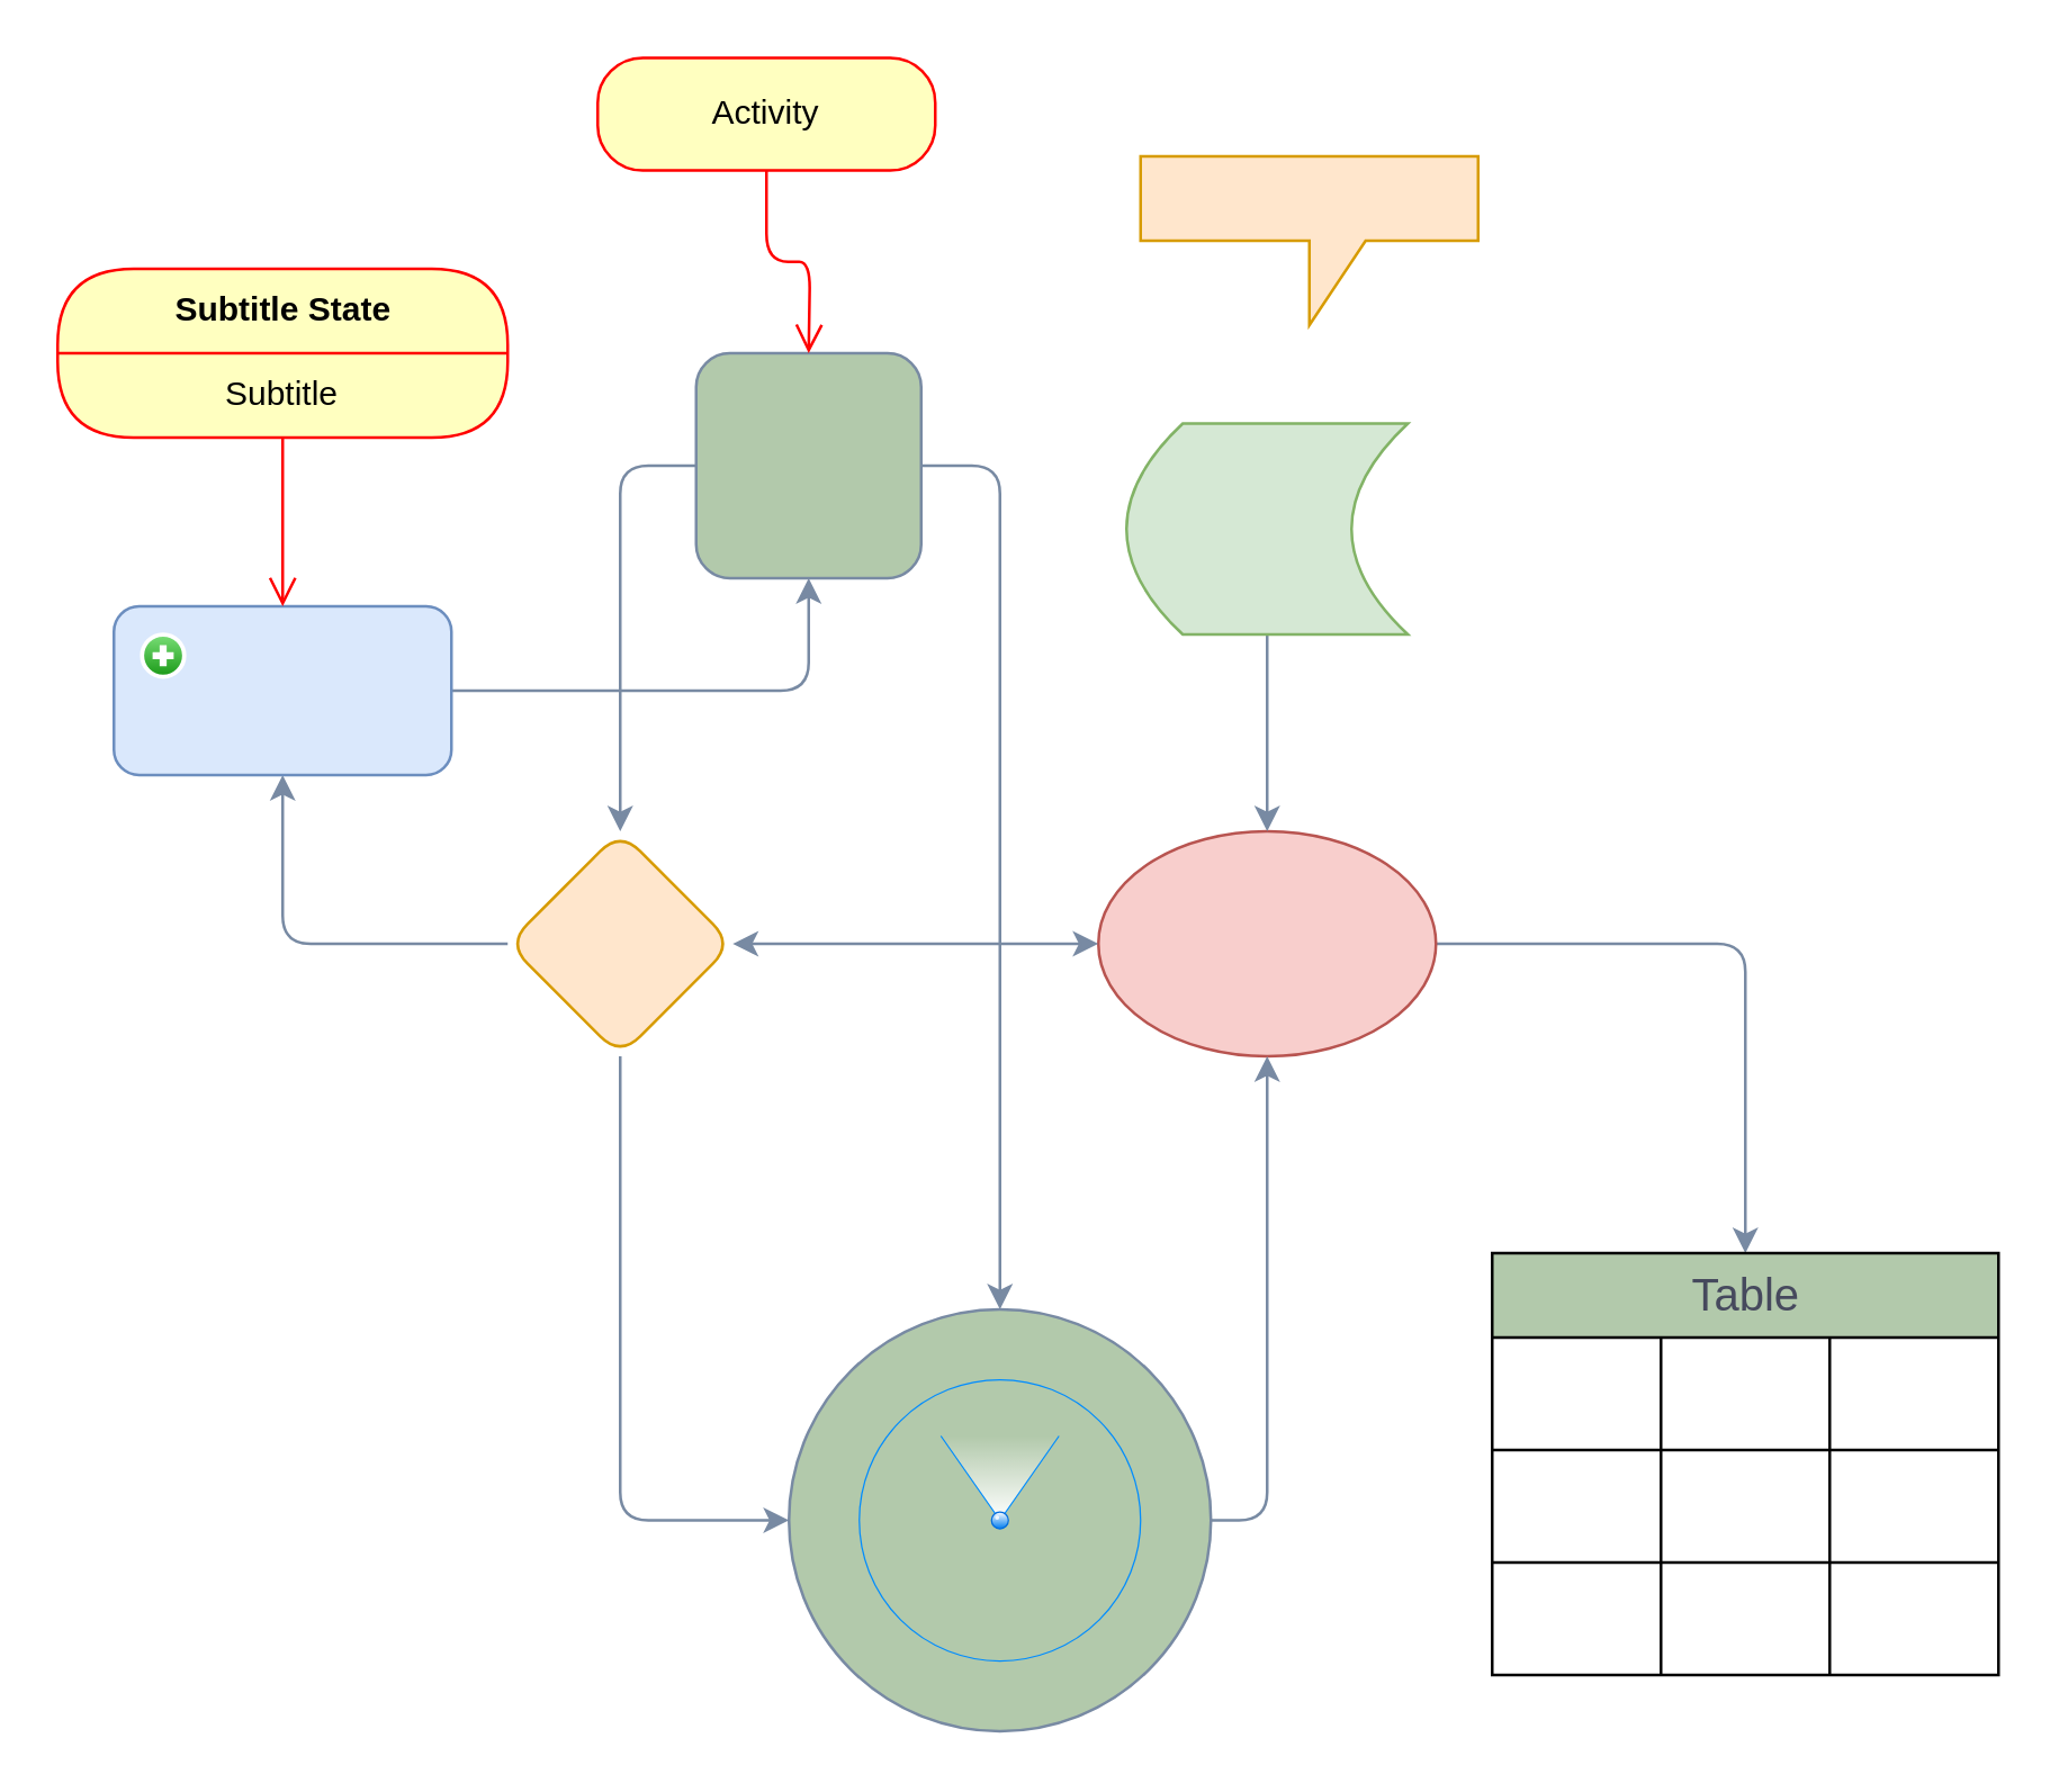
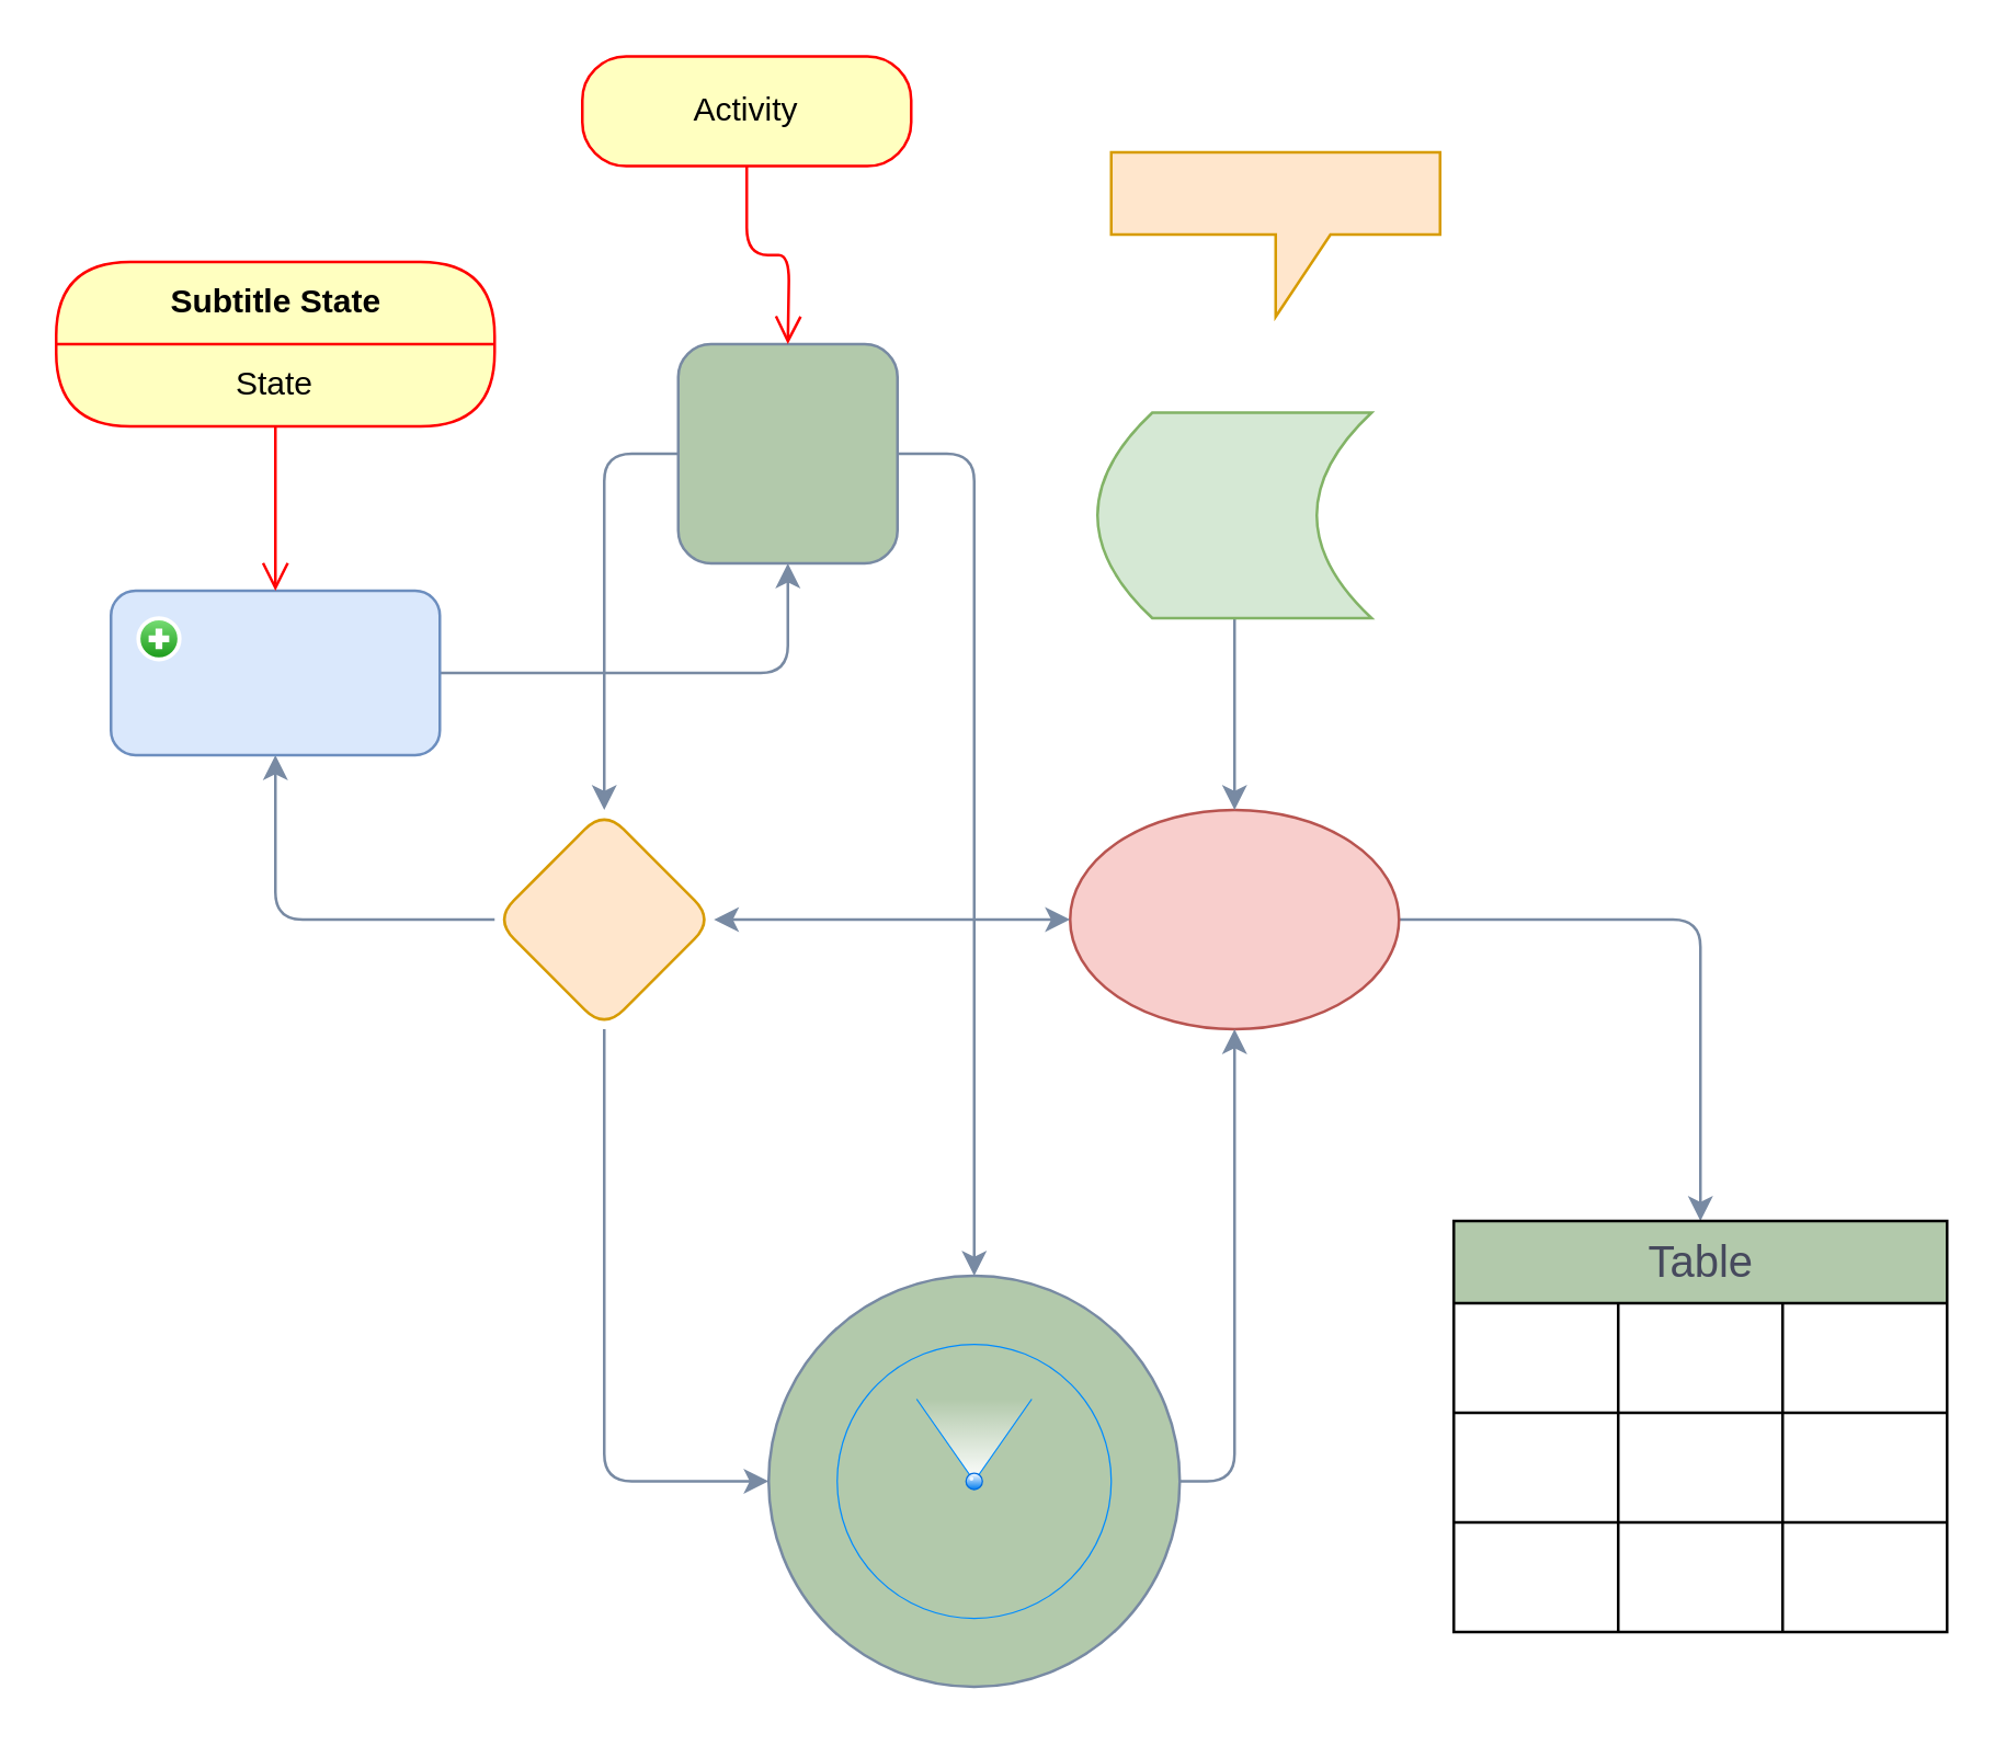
  <mxCell id="0" />
  <mxCell id="1" parent="0" />
  <mxCell id="2" value="" style="endArrow=classic;html=1;rounded=1;strokeColor=#788AA3;fontColor=#46495D;fillColor=#B2C9AB;exitX=1;exitY=0.5;exitDx=0;exitDy=0;entryX=0.5;entryY=0;entryDx=0;entryDy=0;" parent="1" source="3" target="10" edge="1"><mxGeometry width="50" height="50" relative="1" as="geometry"><mxPoint x="310" y="395" as="sourcePoint" /><mxPoint x="370" y="465" as="targetPoint" /><Array as="points"><mxPoint x="355" y="165" /></Array></mxGeometry></mxCell>
  <mxCell id="3" value="" style="whiteSpace=wrap;html=1;aspect=fixed;labelBackgroundColor=none;fillColor=#B2C9AB;strokeColor=#788AA3;fontColor=#46495D;rounded=1;" parent="1" vertex="1"><mxGeometry x="247" y="125" width="80" height="80" as="geometry" /></mxCell>
  <mxCell id="4" style="edgeStyle=orthogonalEdgeStyle;rounded=1;orthogonalLoop=1;jettySize=auto;html=1;entryX=0.5;entryY=0;entryDx=0;entryDy=0;strokeColor=#788AA3;fontFamily=Helvetica;fontSize=12;fontColor=#46495D;fillColor=#B2C9AB;" parent="1" source="5" target="15" edge="1"><mxGeometry relative="1" as="geometry" /></mxCell>
  <mxCell id="5" value="" style="ellipse;whiteSpace=wrap;html=1;labelBackgroundColor=none;fillColor=#f8cecc;strokeColor=#b85450;rounded=1;" parent="1" vertex="1"><mxGeometry x="390" y="295" width="120" height="80" as="geometry" /></mxCell>
  <mxCell id="6" style="edgeStyle=orthogonalEdgeStyle;rounded=1;orthogonalLoop=1;jettySize=auto;html=1;exitX=0;exitY=0.5;exitDx=0;exitDy=0;entryX=0.5;entryY=1;entryDx=0;entryDy=0;strokeColor=#788AA3;fontFamily=Helvetica;fontSize=12;fontColor=#46495D;fillColor=#B2C9AB;" parent="1" source="7" target="13" edge="1"><mxGeometry relative="1" as="geometry" /></mxCell>
  <mxCell id="7" value="" style="rhombus;whiteSpace=wrap;html=1;labelBackgroundColor=none;fillColor=#ffe6cc;strokeColor=#d79b00;rounded=1;" parent="1" vertex="1"><mxGeometry x="180" y="295" width="80" height="80" as="geometry" /></mxCell>
  <mxCell id="8" value="" style="endArrow=classic;startArrow=classic;html=1;rounded=1;exitX=1;exitY=0.5;exitDx=0;exitDy=0;entryX=0;entryY=0.5;entryDx=0;entryDy=0;labelBackgroundColor=none;strokeColor=#788AA3;fontColor=default;" parent="1" source="7" target="5" edge="1"><mxGeometry width="50" height="50" relative="1" as="geometry"><mxPoint x="310" y="395" as="sourcePoint" /><mxPoint x="360" y="345" as="targetPoint" /></mxGeometry></mxCell>
  <mxCell id="9" value="" style="endArrow=classic;html=1;rounded=1;entryX=0.5;entryY=0;entryDx=0;entryDy=0;labelBackgroundColor=none;strokeColor=#788AA3;fontColor=default;exitX=0;exitY=0.5;exitDx=0;exitDy=0;" parent="1" source="3" target="7" edge="1"><mxGeometry width="50" height="50" relative="1" as="geometry"><mxPoint x="270" y="325" as="sourcePoint" /><mxPoint x="260" y="285" as="targetPoint" /><Array as="points"><mxPoint x="220" y="165" /></Array></mxGeometry></mxCell>
  <mxCell id="10" value="" style="ellipse;whiteSpace=wrap;html=1;aspect=fixed;strokeColor=#788AA3;fontColor=#46495D;fillColor=#B2C9AB;" parent="1" vertex="1"><mxGeometry x="280" y="465" width="150" height="150" as="geometry" /></mxCell>
  <mxCell id="11" value="" style="shape=callout;whiteSpace=wrap;html=1;perimeter=calloutPerimeter;strokeColor=#D79B00;fillColor=#ffe6cc;" parent="1" vertex="1"><mxGeometry x="405" y="55" width="120" height="60" as="geometry" /></mxCell>
  <mxCell id="12" style="edgeStyle=orthogonalEdgeStyle;rounded=1;orthogonalLoop=1;jettySize=auto;html=1;exitX=1;exitY=0.5;exitDx=0;exitDy=0;entryX=0.5;entryY=1;entryDx=0;entryDy=0;strokeColor=#788AA3;fontFamily=Helvetica;fontSize=12;fontColor=#46495D;fillColor=#B2C9AB;" parent="1" source="13" target="3" edge="1"><mxGeometry relative="1" as="geometry" /></mxCell>
  <mxCell id="13" value="" style="rounded=1;whiteSpace=wrap;html=1;strokeColor=#6c8ebf;fontFamily=Helvetica;fontSize=12;fillColor=#dae8fc;" parent="1" vertex="1"><mxGeometry x="40" y="215" width="120" height="60" as="geometry" /></mxCell>
  <mxCell id="14" value="" style="endArrow=classic;html=1;rounded=1;strokeColor=#788AA3;fontFamily=Helvetica;fontSize=12;fontColor=#46495D;fillColor=#B2C9AB;exitX=0.5;exitY=1;exitDx=0;exitDy=0;entryX=0;entryY=0.5;entryDx=0;entryDy=0;" parent="1" source="7" target="10" edge="1"><mxGeometry width="50" height="50" relative="1" as="geometry"><mxPoint x="310" y="395" as="sourcePoint" /><mxPoint x="290" y="535" as="targetPoint" /><Array as="points"><mxPoint x="220" y="540" /></Array></mxGeometry></mxCell>
  <mxCell id="15" value="Table" style="shape=table;startSize=30;container=1;collapsible=0;childLayout=tableLayout;strokeColor=default;fontSize=16;fontFamily=Helvetica;fontColor=#46495D;fillColor=#B2C9AB;html=1;" parent="1" vertex="1"><mxGeometry x="530" y="445" width="180" height="150" as="geometry" /></mxCell>
  <mxCell id="16" value="" style="shape=tableRow;horizontal=0;startSize=0;swimlaneHead=0;swimlaneBody=0;strokeColor=inherit;top=0;left=0;bottom=0;right=0;collapsible=0;dropTarget=0;fillColor=none;points=[[0,0.5],[1,0.5]];portConstraint=eastwest;fontSize=16;fontFamily=Helvetica;fontColor=#46495D;html=1;" parent="15" vertex="1"><mxGeometry y="30" width="180" height="40" as="geometry" /></mxCell>
  <mxCell id="17" value="" style="shape=partialRectangle;html=1;whiteSpace=wrap;connectable=0;strokeColor=inherit;overflow=hidden;fillColor=none;top=0;left=0;bottom=0;right=0;pointerEvents=1;fontSize=16;fontFamily=Helvetica;fontColor=#46495D;" parent="16" vertex="1"><mxGeometry width="60" height="40" as="geometry"><mxRectangle width="60" height="40" as="alternateBounds" /></mxGeometry></mxCell>
  <mxCell id="18" value="" style="shape=partialRectangle;html=1;whiteSpace=wrap;connectable=0;strokeColor=inherit;overflow=hidden;fillColor=none;top=0;left=0;bottom=0;right=0;pointerEvents=1;fontSize=16;fontFamily=Helvetica;fontColor=#46495D;" parent="16" vertex="1"><mxGeometry x="60" width="60" height="40" as="geometry"><mxRectangle width="60" height="40" as="alternateBounds" /></mxGeometry></mxCell>
  <mxCell id="19" value="" style="shape=partialRectangle;html=1;whiteSpace=wrap;connectable=0;strokeColor=inherit;overflow=hidden;fillColor=none;top=0;left=0;bottom=0;right=0;pointerEvents=1;fontSize=16;fontFamily=Helvetica;fontColor=#46495D;" parent="16" vertex="1"><mxGeometry x="120" width="60" height="40" as="geometry"><mxRectangle width="60" height="40" as="alternateBounds" /></mxGeometry></mxCell>
  <mxCell id="20" value="" style="shape=tableRow;horizontal=0;startSize=0;swimlaneHead=0;swimlaneBody=0;strokeColor=inherit;top=0;left=0;bottom=0;right=0;collapsible=0;dropTarget=0;fillColor=none;points=[[0,0.5],[1,0.5]];portConstraint=eastwest;fontSize=16;fontFamily=Helvetica;fontColor=#46495D;html=1;" parent="15" vertex="1"><mxGeometry y="70" width="180" height="40" as="geometry" /></mxCell>
  <mxCell id="21" value="" style="shape=partialRectangle;html=1;whiteSpace=wrap;connectable=0;strokeColor=inherit;overflow=hidden;fillColor=none;top=0;left=0;bottom=0;right=0;pointerEvents=1;fontSize=16;fontFamily=Helvetica;fontColor=#46495D;" parent="20" vertex="1"><mxGeometry width="60" height="40" as="geometry"><mxRectangle width="60" height="40" as="alternateBounds" /></mxGeometry></mxCell>
  <mxCell id="22" value="" style="shape=partialRectangle;html=1;whiteSpace=wrap;connectable=0;strokeColor=inherit;overflow=hidden;fillColor=none;top=0;left=0;bottom=0;right=0;pointerEvents=1;fontSize=16;fontFamily=Helvetica;fontColor=#46495D;" parent="20" vertex="1"><mxGeometry x="60" width="60" height="40" as="geometry"><mxRectangle width="60" height="40" as="alternateBounds" /></mxGeometry></mxCell>
  <mxCell id="23" value="" style="shape=partialRectangle;html=1;whiteSpace=wrap;connectable=0;strokeColor=inherit;overflow=hidden;fillColor=none;top=0;left=0;bottom=0;right=0;pointerEvents=1;fontSize=16;fontFamily=Helvetica;fontColor=#46495D;" parent="20" vertex="1"><mxGeometry x="120" width="60" height="40" as="geometry"><mxRectangle width="60" height="40" as="alternateBounds" /></mxGeometry></mxCell>
  <mxCell id="24" value="" style="shape=tableRow;horizontal=0;startSize=0;swimlaneHead=0;swimlaneBody=0;strokeColor=inherit;top=0;left=0;bottom=0;right=0;collapsible=0;dropTarget=0;fillColor=none;points=[[0,0.5],[1,0.5]];portConstraint=eastwest;fontSize=16;fontFamily=Helvetica;fontColor=#46495D;html=1;" parent="15" vertex="1"><mxGeometry y="110" width="180" height="40" as="geometry" /></mxCell>
  <mxCell id="25" value="" style="shape=partialRectangle;html=1;whiteSpace=wrap;connectable=0;strokeColor=inherit;overflow=hidden;fillColor=none;top=0;left=0;bottom=0;right=0;pointerEvents=1;fontSize=16;fontFamily=Helvetica;fontColor=#46495D;" parent="24" vertex="1"><mxGeometry width="60" height="40" as="geometry"><mxRectangle width="60" height="40" as="alternateBounds" /></mxGeometry></mxCell>
  <mxCell id="26" value="" style="shape=partialRectangle;html=1;whiteSpace=wrap;connectable=0;strokeColor=inherit;overflow=hidden;fillColor=none;top=0;left=0;bottom=0;right=0;pointerEvents=1;fontSize=16;fontFamily=Helvetica;fontColor=#46495D;" parent="24" vertex="1"><mxGeometry x="60" width="60" height="40" as="geometry"><mxRectangle width="60" height="40" as="alternateBounds" /></mxGeometry></mxCell>
  <mxCell id="27" value="" style="shape=partialRectangle;html=1;whiteSpace=wrap;connectable=0;strokeColor=inherit;overflow=hidden;fillColor=none;top=0;left=0;bottom=0;right=0;pointerEvents=1;fontSize=16;fontFamily=Helvetica;fontColor=#46495D;" parent="24" vertex="1"><mxGeometry x="120" width="60" height="40" as="geometry"><mxRectangle width="60" height="40" as="alternateBounds" /></mxGeometry></mxCell>
  <mxCell id="28" value="" style="endArrow=classic;html=1;rounded=1;strokeColor=#788AA3;fontFamily=Helvetica;fontSize=12;fontColor=#46495D;fillColor=#B2C9AB;exitX=1;exitY=0.5;exitDx=0;exitDy=0;" parent="1" source="10" target="5" edge="1"><mxGeometry width="50" height="50" relative="1" as="geometry"><mxPoint x="470" y="540" as="sourcePoint" /><mxPoint x="360" y="345" as="targetPoint" /><Array as="points"><mxPoint x="450" y="540" /></Array></mxGeometry></mxCell>
  <mxCell id="29" value="Activity" style="rounded=1;whiteSpace=wrap;html=1;arcSize=40;fontColor=#000000;fillColor=#ffffc0;strokeColor=#ff0000;fontFamily=Helvetica;fontSize=12;" parent="1" vertex="1"><mxGeometry x="212" y="20" width="120" height="40" as="geometry" /></mxCell>
  <mxCell id="30" value="" style="edgeStyle=orthogonalEdgeStyle;html=1;verticalAlign=bottom;endArrow=open;endSize=8;strokeColor=#ff0000;rounded=1;fontFamily=Helvetica;fontSize=12;fontColor=#46495D;fillColor=#B2C9AB;" parent="1" source="29" edge="1"><mxGeometry relative="1" as="geometry"><mxPoint x="287" y="125" as="targetPoint" /></mxGeometry></mxCell>
  <mxCell id="31" value="Subtitle State" style="swimlane;fontStyle=1;align=center;verticalAlign=middle;childLayout=stackLayout;horizontal=1;startSize=30;horizontalStack=0;resizeParent=0;resizeLast=1;container=0;fontColor=#000000;collapsible=0;rounded=1;arcSize=30;strokeColor=#ff0000;fillColor=#ffffc0;swimlaneFillColor=#ffffc0;dropTarget=0;fontFamily=Helvetica;fontSize=12;html=1;" parent="1" vertex="1"><mxGeometry x="20" y="95" width="160" height="60" as="geometry" /></mxCell>
- <mxCell id="32" value="Subtitle" style="text;html=1;strokeColor=none;fillColor=none;align=center;verticalAlign=middle;spacingLeft=4;spacingRight=4;whiteSpace=wrap;overflow=hidden;rotatable=0;fontColor=#000000;fontFamily=Helvetica;fontSize=12;" parent="31" vertex="1"><mxGeometry y="30" width="160" height="30" as="geometry" /></mxCell>
+ <mxCell id="32" value="State" style="text;html=1;strokeColor=none;fillColor=none;align=center;verticalAlign=middle;spacingLeft=4;spacingRight=4;whiteSpace=wrap;overflow=hidden;rotatable=0;fontColor=#000000;fontFamily=Helvetica;fontSize=12;" parent="31" vertex="1"><mxGeometry y="30" width="160" height="30" as="geometry" /></mxCell>
  <mxCell id="33" value="" style="edgeStyle=orthogonalEdgeStyle;html=1;verticalAlign=bottom;endArrow=open;endSize=8;strokeColor=#ff0000;rounded=1;fontFamily=Helvetica;fontSize=12;fontColor=#46495D;fillColor=#B2C9AB;" parent="1" source="31" edge="1"><mxGeometry relative="1" as="geometry"><mxPoint x="100" y="215" as="targetPoint" /></mxGeometry></mxCell>
  <mxCell id="34" value="" style="verticalLabelPosition=bottom;verticalAlign=top;html=1;shadow=0;dashed=0;strokeWidth=1;shape=mxgraph.ios.iAddIcon;fillColor=#7AdF78;fillColor2=#1A9917;strokeColor=#ffffff;sketch=0;" parent="1" vertex="1"><mxGeometry x="50" y="225" width="15" height="15" as="geometry" /></mxCell>
  <mxCell id="35" value="" style="verticalLabelPosition=bottom;verticalAlign=top;html=1;shadow=0;dashed=0;strokeWidth=1;shape=mxgraph.ios.iDir;" parent="1" vertex="1"><mxGeometry x="305" y="490" width="100" height="100" as="geometry" /></mxCell>
  <mxCell id="36" style="edgeStyle=orthogonalEdgeStyle;rounded=0;orthogonalLoop=1;jettySize=auto;html=1;entryX=0.5;entryY=0;entryDx=0;entryDy=0;strokeColor=#788aa3;" edge="1" parent="1" source="37" target="5"><mxGeometry relative="1" as="geometry" /></mxCell>
  <mxCell id="37" value="" style="shape=dataStorage;whiteSpace=wrap;html=1;fixedSize=1;fillColor=#d5e8d4;strokeColor=#82b366;" vertex="1" parent="1"><mxGeometry x="400" y="150" width="100" height="75" as="geometry" /></mxCell>
